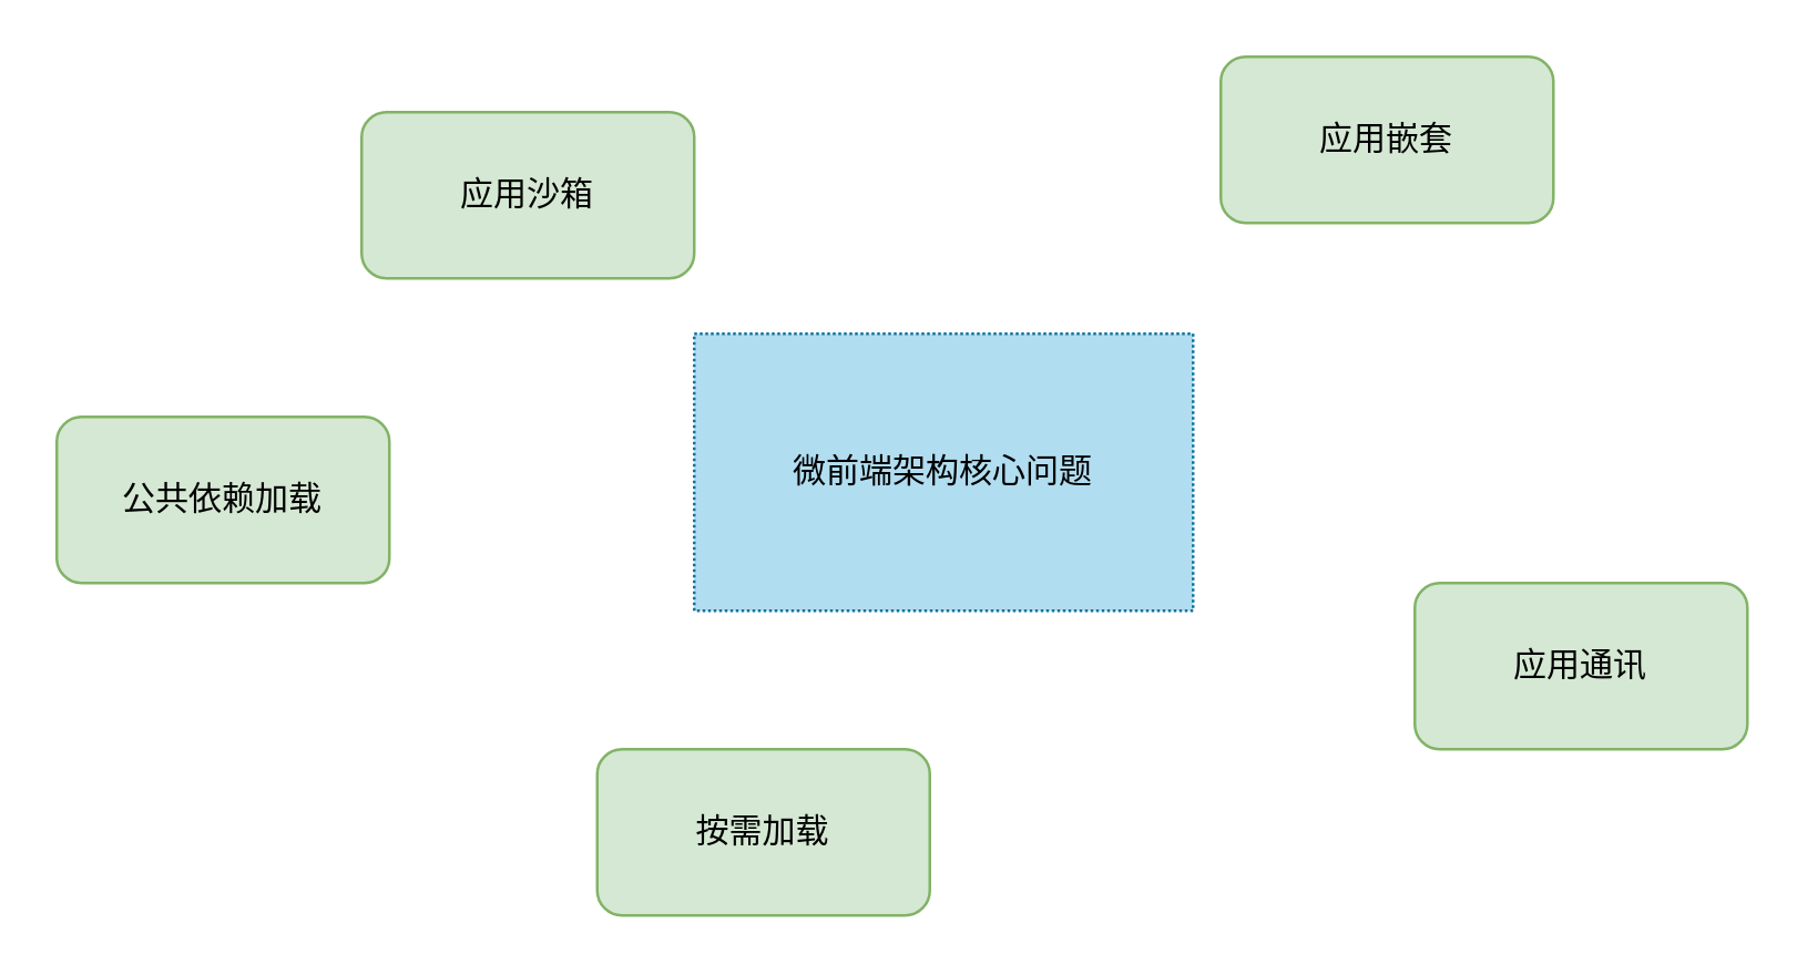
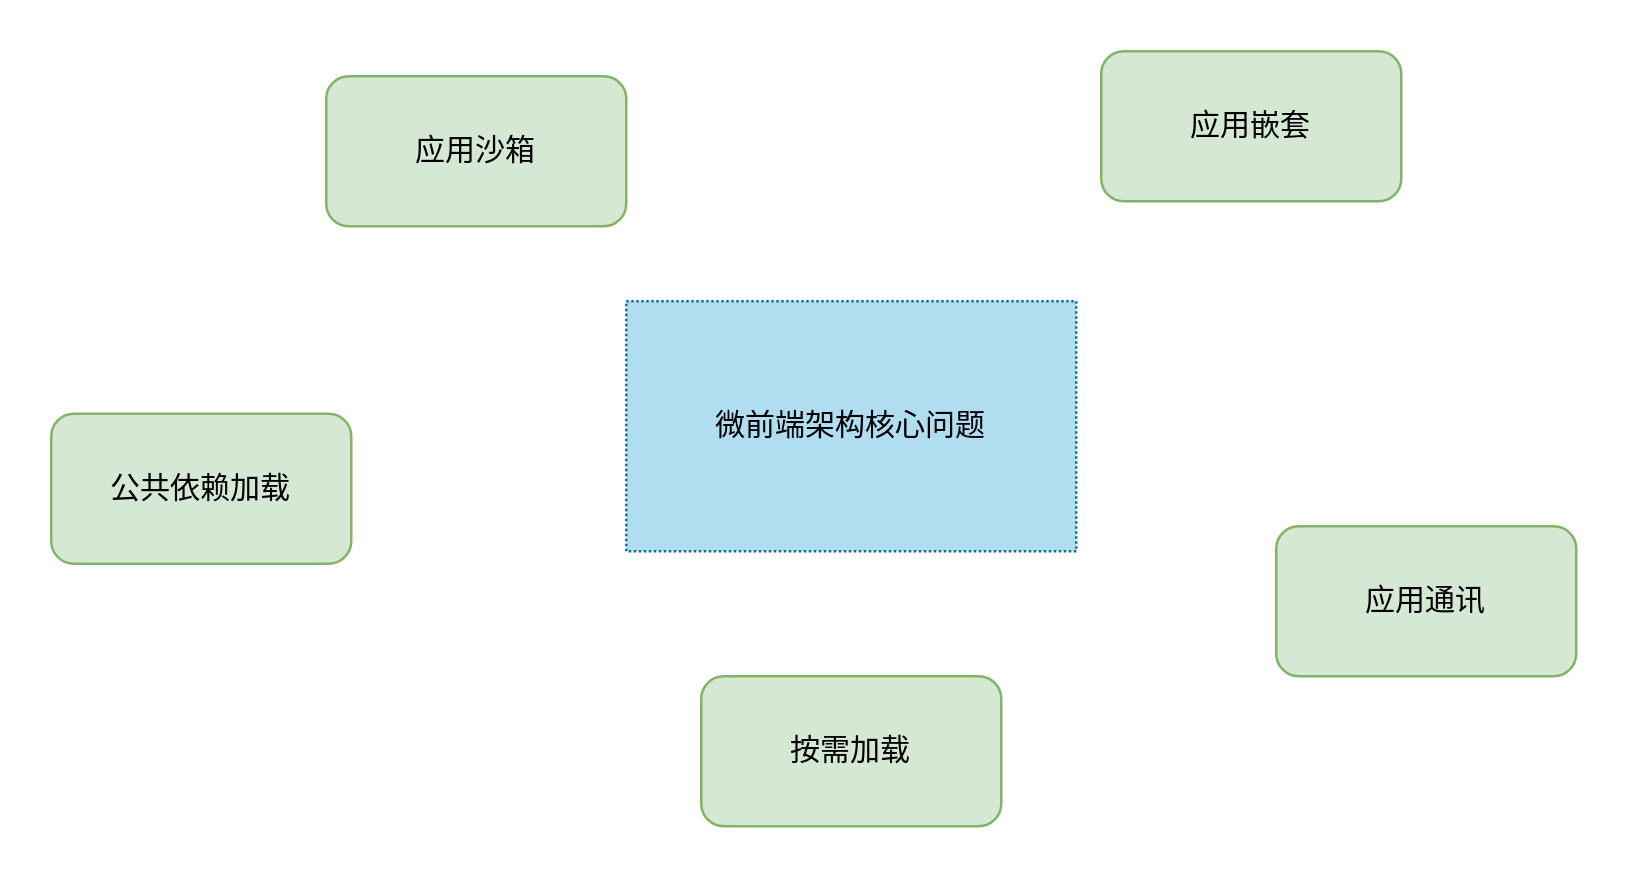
  <mxCell id="0" />
  <mxCell id="1" parent="0" />
  <mxCell id="2" value="微前端架构核心问题" style="rounded=0;whiteSpace=wrap;html=1;dashed=1;dashPattern=1 1;fillColor=#b1ddf0;strokeColor=#10739e;" vertex="1" parent="1"><mxGeometry x="250" y="120" width="180" height="100" as="geometry" /></mxCell>
- <mxCell id="3" value="应用沙箱" style="rounded=1;whiteSpace=wrap;html=1;fillColor=#d5e8d4;strokeColor=#82b366;" vertex="1" parent="1"><mxGeometry x="130" y="40" width="120" height="60" as="geometry" /></mxCell>
+ <mxCell id="3" value="应用沙箱" style="rounded=1;whiteSpace=wrap;html=1;fillColor=#d5e8d4;strokeColor=#82b366;" vertex="1" parent="1"><mxGeometry x="130" y="30" width="120" height="60" as="geometry" /></mxCell>
  <mxCell id="4" value="应用嵌套" style="rounded=1;whiteSpace=wrap;html=1;fillColor=#d5e8d4;strokeColor=#82b366;" vertex="1" parent="1"><mxGeometry x="440" y="20" width="120" height="60" as="geometry" /></mxCell>
  <mxCell id="5" value="应用通讯" style="rounded=1;whiteSpace=wrap;html=1;fillColor=#d5e8d4;strokeColor=#82b366;" vertex="1" parent="1"><mxGeometry x="510" y="210" width="120" height="60" as="geometry" /></mxCell>
- <mxCell id="6" value="按需加载" style="rounded=1;whiteSpace=wrap;html=1;fillColor=#d5e8d4;strokeColor=#82b366;" vertex="1" parent="1"><mxGeometry x="215" y="270" width="120" height="60" as="geometry" /></mxCell>
- <mxCell id="7" value="公共依赖加载" style="rounded=1;whiteSpace=wrap;html=1;fillColor=#d5e8d4;strokeColor=#82b366;" vertex="1" parent="1"><mxGeometry x="20" y="150" width="120" height="60" as="geometry" /></mxCell>
+ <mxCell id="6" value="按需加载" style="rounded=1;whiteSpace=wrap;html=1;fillColor=#d5e8d4;strokeColor=#82b366;" vertex="1" parent="1"><mxGeometry x="280" y="270" width="120" height="60" as="geometry" /></mxCell>
+ <mxCell id="7" value="公共依赖加载" style="rounded=1;whiteSpace=wrap;html=1;fillColor=#d5e8d4;strokeColor=#82b366;" vertex="1" parent="1"><mxGeometry x="20" y="165" width="120" height="60" as="geometry" /></mxCell>
